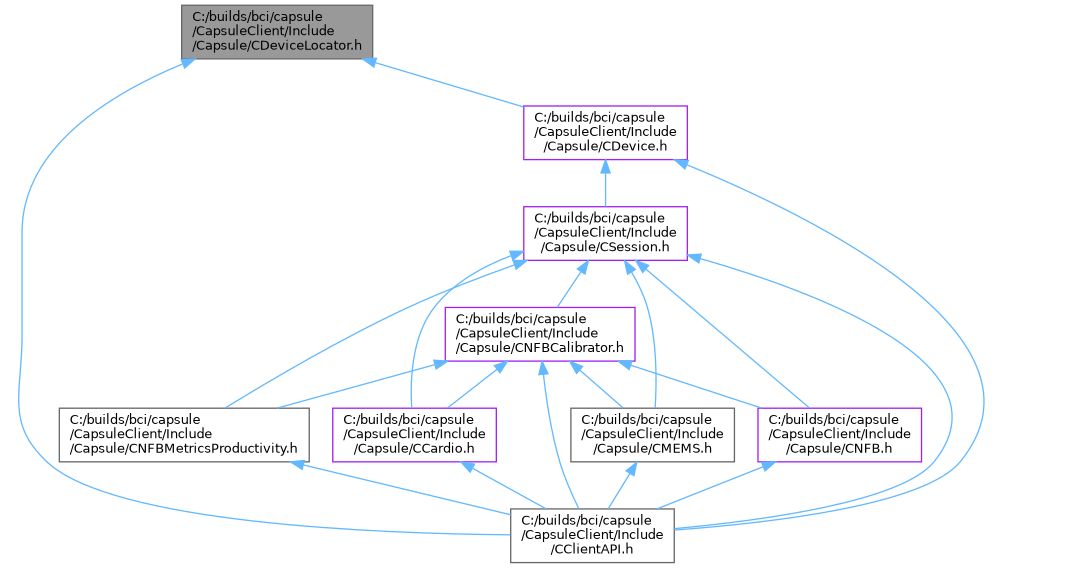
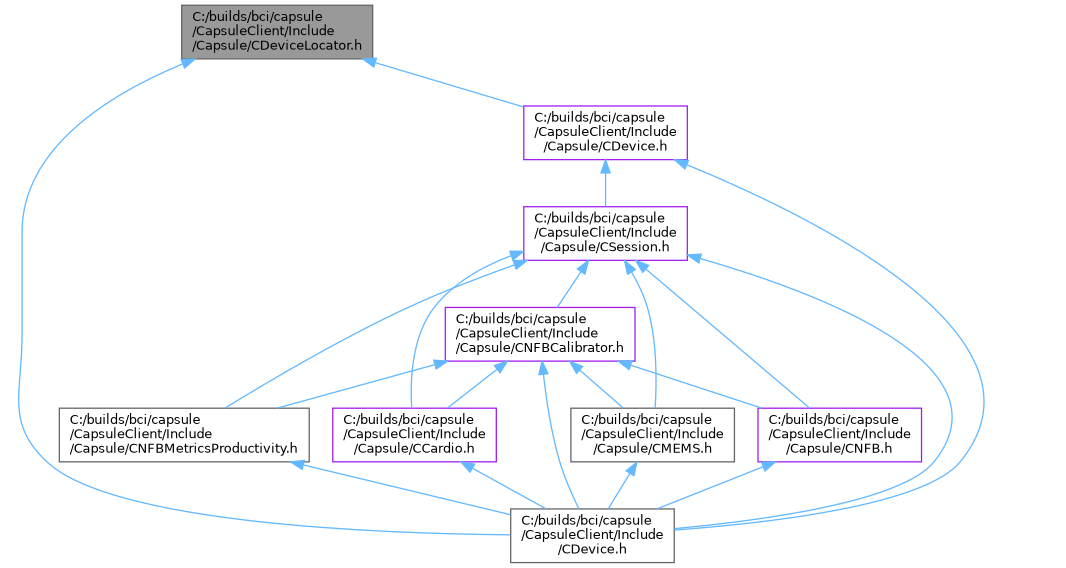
  digraph {
    node [color=purple fillcolor=white fontname=Helvetica fontsize=10 shape=box style=filled]
    edge [color=steelblue1 dir=back fontname=Helvetica fontsize=10 labelfontname=Helvetica labelfontsize=10 style=solid]
    n1 [color=gray40 fillcolor=grey60 fontcolor=black height=0.2 label="C:/builds/bci/capsule\l/CapsuleClient/Include\l/Capsule/CDeviceLocator.h" width=0.4]
-   n2 [color=gray40 height=0.2 label="C:/builds/bci/capsule\l/CapsuleClient/Include\l/CClientAPI.h" width=0.4]
+   n2 [color=gray40 height=0.2 label="C:/builds/bci/capsule\l/CapsuleClient/Include\l/CDevice.h" width=0.4]
    n3 [height=0.2 label="C:/builds/bci/capsule\l/CapsuleClient/Include\l/Capsule/CDevice.h" width=0.4]
    n4 [height=0.2 label="C:/builds/bci/capsule\l/CapsuleClient/Include\l/Capsule/CSession.h" width=0.4]
    n5 [height=0.2 label="C:/builds/bci/capsule\l/CapsuleClient/Include\l/Capsule/CCardio.h" width=0.4]
    n6 [color=gray40 height=0.2 label="C:/builds/bci/capsule\l/CapsuleClient/Include\l/Capsule/CMEMS.h" width=0.4]
    n7 [height=0.2 label="C:/builds/bci/capsule\l/CapsuleClient/Include\l/Capsule/CNFB.h" width=0.4]
    n8 [height=0.2 label="C:/builds/bci/capsule\l/CapsuleClient/Include\l/Capsule/CNFBCalibrator.h" width=0.4]
    n9 [color=gray40 height=0.2 label="C:/builds/bci/capsule\l/CapsuleClient/Include\l/Capsule/CNFBMetricsProductivity.h" width=0.4]
    n1 -> n2
    n1 -> n3
    n3 -> n2
    n3 -> n4
    n4 -> n2
    n4 -> n5
    n4 -> n6
    n4 -> n7
    n4 -> n8
    n4 -> n9
    n5 -> n2
    n6 -> n2
    n7 -> n2
    n8 -> n2
    n8 -> n5
    n8 -> n6
    n8 -> n7
    n8 -> n9
    n9 -> n2
  }
